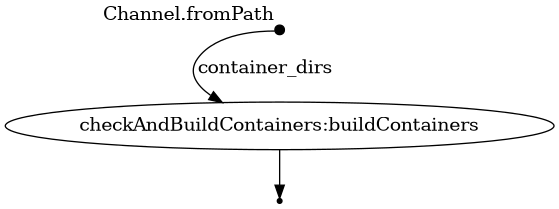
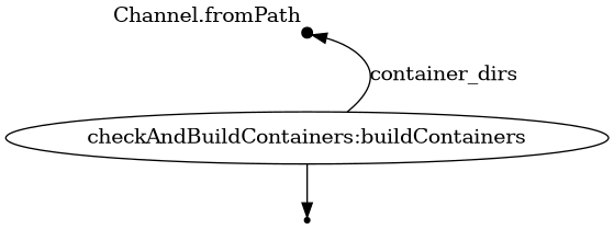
  digraph {
    node [shape=point]
    p0 [fixedsize=true width=0.1 xlabel="Channel.fromPath"]
    n2 [label="checkAndBuildContainers:buildContainers" shape=""]
    p2
-   p0 -> n2 [label=container_dirs]
+   n2 -> p0 [label=container_dirs]
    n2 -> p2
  }
